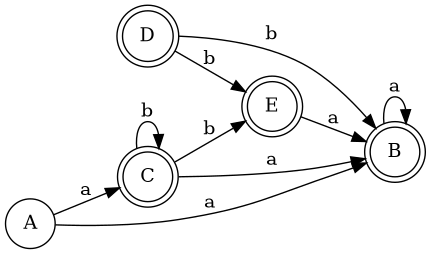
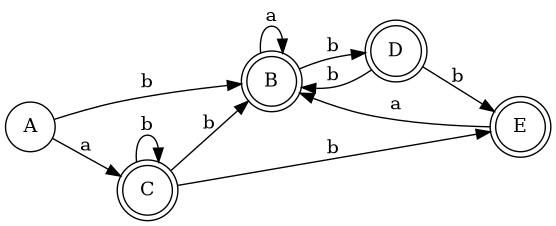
  digraph {
    rankdir=LR
    node [shape=doublecircle]
    B
    D
    E
    C
    A [shape=circle]
    B -> B [label=a]
+   B -> D [label=b]
    D -> B [label=b]
    D -> E [label=b]
    E -> B [label=a]
-   C -> B [label=a]
+   C -> B [label=b]
    C -> E [label=b]
    C -> C [label=b]
-   A -> B [label=a]
+   A -> B [label=b]
    A -> C [label=a]
  }
